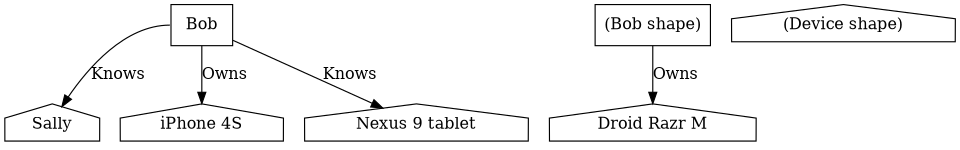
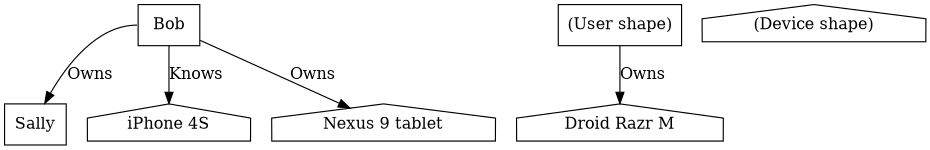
  digraph {
    node [shape=house]
    Bob [shape=box]
-   Sally
+   Sally [shape=box]
    n3 [label="iPhone 4S"]
    n4 [label="Nexus 9 tablet"]
    n5 [label="Droid Razr M"]
-   n6 [label="(Bob shape)" shape=box]
+   n6 [label="(User shape)" shape=box]
    n7 [label="(Device shape)"]
-   Bob -> Sally [label=Knows tailport=w]
-   Bob -> n3 [label=Owns]
-   Bob -> n4 [label=Knows]
+   Bob -> Sally [label=Owns tailport=w]
+   Bob -> n3 [label=Knows]
+   Bob -> n4 [label=Owns]
    n6 -> n5 [label=Owns]
  }
